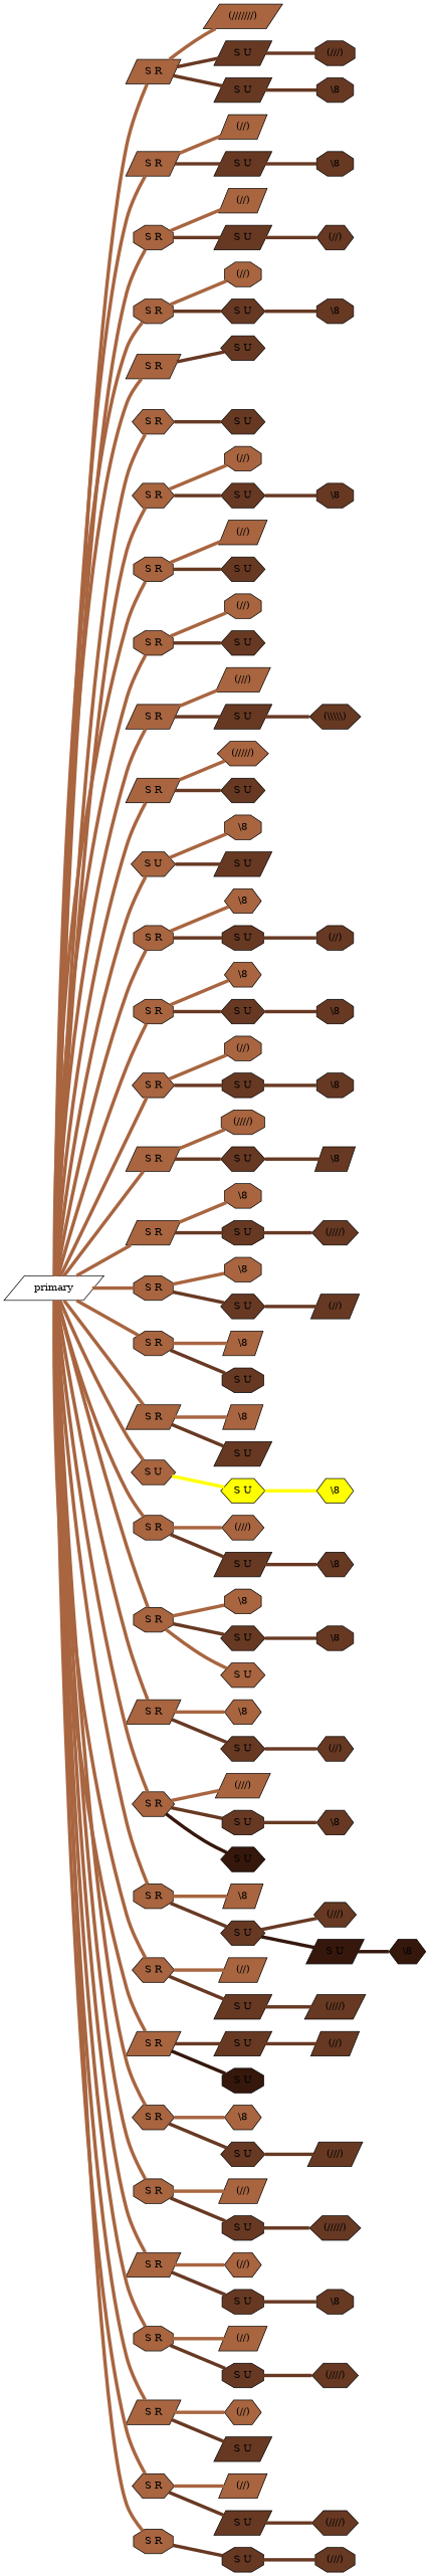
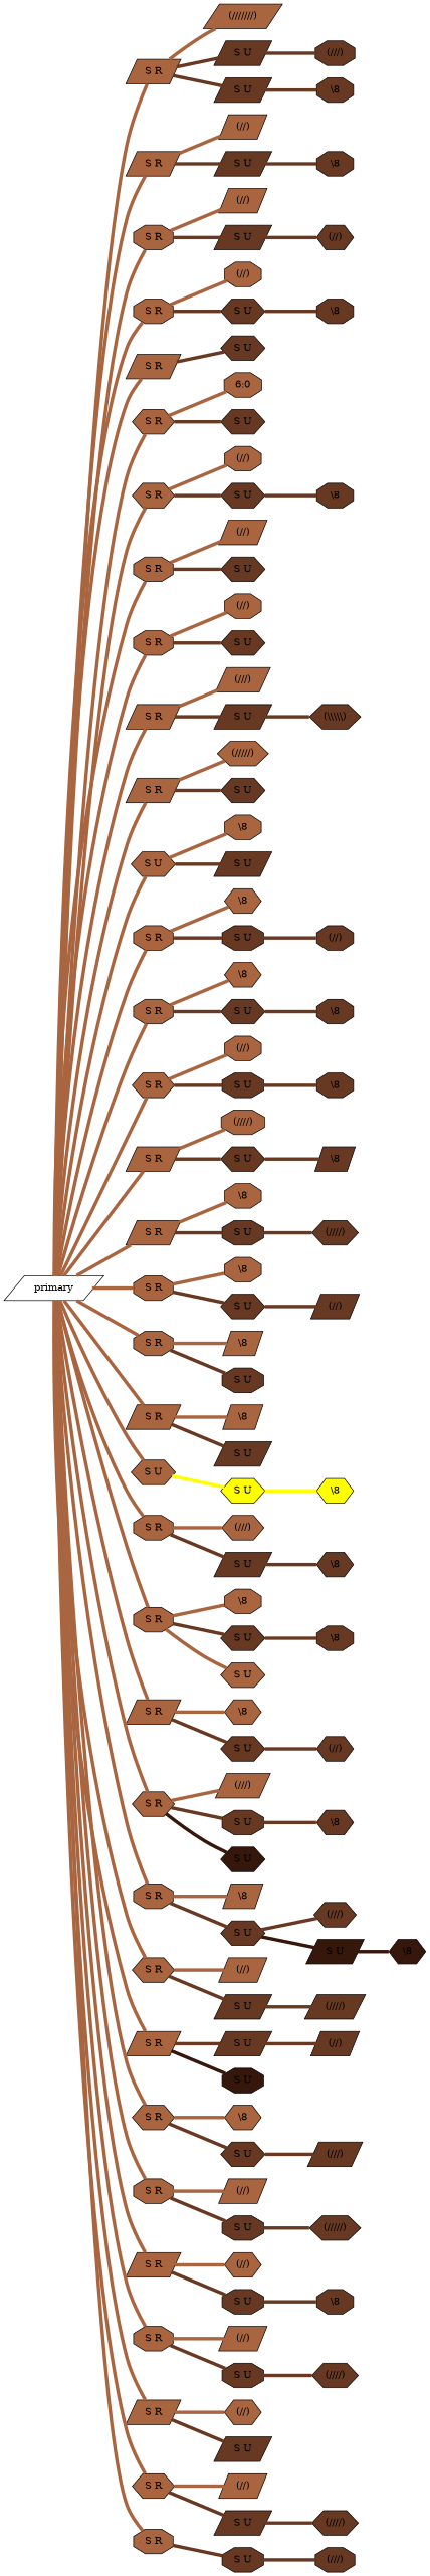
  graph {
    rankdir=LR
    node [fillcolor="#A86540" style=filled shape=hexagon]
    edge [color="#A86540" penwidth=5]
    n1 [label="S R" shape=parallelogram]
    primary [shape=parallelogram fillcolor="" style=""]
    n3 [label="S R" shape=parallelogram]
    n4 [label="S R" shape=octagon]
    n5 [label="S R" shape=octagon]
    n6 [label="S R" shape=parallelogram]
    n7 [label="S R"]
    n8 [label="S R"]
    n9 [label="S R" shape=octagon]
    n10 [label="S R" shape=octagon]
    n11 [label="S R" shape=parallelogram]
    n12 [label="S R" shape=parallelogram]
    n13 [label="S U"]
    n14 [label="S R" shape=octagon]
    n15 [label="S R" shape=octagon]
    n16 [label="S R"]
    n17 [label="S R" shape=parallelogram]
    n18 [label="S R" shape=parallelogram]
    n19 [label="S R" shape=octagon]
    n20 [label="S R" shape=octagon]
    n21 [label="S R" shape=parallelogram]
    n22 [label="S U"]
    n23 [label="S R" shape=octagon]
    n24 [label="S R" shape=octagon]
    n25 [label="S R" shape=parallelogram]
    n26 [label="S R"]
    n27 [label="S R" shape=octagon]
    n28 [label="S R"]
    n29 [label="S R" shape=parallelogram]
    n30 [label="S R"]
    n31 [label="S R" shape=octagon]
    n32 [label="S R" shape=parallelogram]
    n33 [label="S R" shape=octagon]
    n34 [label="S R" shape=parallelogram]
    n35 [label="S R"]
    n36 [label="S R" shape=octagon]
    n37 [label="(///////)" shape=parallelogram]
    n38 [fillcolor="#673923" label="S U" shape=parallelogram]
    n39 [fillcolor="#673923" label="S U" shape=parallelogram]
    n40 [fillcolor="#673923" label="(///)" shape=octagon]
    n41 [fillcolor="#673923" label="\\8" shape=octagon]
    n42 [label="(//)" shape=parallelogram]
    n43 [fillcolor="#673923" label="S U" shape=parallelogram]
    n44 [fillcolor="#673923" label="\\8" shape=octagon]
    n45 [label="(//)" shape=parallelogram]
    n46 [fillcolor="#673923" label="S U" shape=parallelogram]
    n47 [fillcolor="#673923" label="(//)"]
    n48 [label="(//)" shape=octagon]
    n49 [fillcolor="#673923" label="S U"]
    n50 [fillcolor="#673923" label="\\8" shape=octagon]
    n51 [fillcolor="#673923" label="S U"]
+   "6:0" [shape=octagon]
    n53 [fillcolor="#673923" label="S U"]
    n54 [label="(//)" shape=octagon]
    n55 [fillcolor="#673923" label="S U"]
    n56 [fillcolor="#673923" label="\\8" shape=octagon]
    n57 [label="(//)" shape=parallelogram]
    n58 [fillcolor="#673923" label="S U"]
    n59 [label="(//)" shape=octagon]
    n60 [fillcolor="#673923" label="S U"]
    n61 [label="(///)" shape=parallelogram]
    n62 [fillcolor="#673923" label="S U" shape=parallelogram]
    n63 [fillcolor="#673923" label="(\\\\\\\\\\)"]
    n64 [label="(/////)"]
    n65 [fillcolor="#673923" label="S U"]
    n66 [label="\\8" shape=octagon]
    n67 [fillcolor="#673923" label="S U" shape=parallelogram]
    n68 [label="\\8"]
    n69 [fillcolor="#673923" label="S U" shape=octagon]
    n70 [fillcolor="#673923" label="(//)" shape=octagon]
    n71 [label="\\8"]
    n72 [fillcolor="#673923" label="S U"]
    n73 [fillcolor="#673923" label="\\8" shape=octagon]
    n74 [label="(//)" shape=octagon]
    n75 [fillcolor="#673923" label="S U" shape=octagon]
    n76 [fillcolor="#673923" label="\\8" shape=octagon]
    n77 [label="(////)" shape=octagon]
    n78 [fillcolor="#673923" label="S U"]
    n79 [fillcolor="#673923" label="\\8" shape=parallelogram]
    n80 [label="\\8" shape=octagon]
    n81 [fillcolor="#673923" label="S U" shape=octagon]
    n82 [fillcolor="#673923" label="(////)"]
    n83 [label="\\8" shape=octagon]
    n84 [fillcolor="#673923" label="S U"]
    n85 [fillcolor="#673923" label="(//)" shape=parallelogram]
    n86 [label="\\8" shape=parallelogram]
    n87 [fillcolor="#673923" label="S U" shape=octagon]
    n88 [label="\\8" shape=parallelogram]
    n89 [fillcolor="#673923" label="S U" shape=parallelogram]
    n90 [fillcolor=yellow label="S U"]
    n91 [fillcolor=yellow label="\\8"]
    n92 [label="(///)"]
    n93 [fillcolor="#673923" label="S U" shape=parallelogram]
    n94 [fillcolor="#673923" label="\\8"]
    n95 [label="\\8" shape=octagon]
    n96 [fillcolor="#673923" label="S U"]
    n97 [label="S U"]
    n98 [fillcolor="#673923" label="\\8" shape=octagon]
    n99 [label="\\8"]
    n100 [fillcolor="#673923" label="S U"]
    n101 [fillcolor="#673923" label="(//)"]
    n102 [label="(///)" shape=parallelogram]
    n103 [fillcolor="#673923" label="S U" shape=octagon]
    n104 [fillcolor="#35170C" label="S U"]
    n105 [fillcolor="#673923" label="\\8"]
    n106 [label="\\8" shape=parallelogram]
    n107 [fillcolor="#673923" label="S U"]
    n108 [fillcolor="#673923" label="(///)"]
    n109 [fillcolor="#35170C" label="S U" shape=parallelogram]
    n110 [fillcolor="#35170C" label="\\8"]
    n111 [label="(//)" shape=parallelogram]
    n112 [fillcolor="#673923" label="S U" shape=parallelogram]
    n113 [fillcolor="#673923" label="(////)" shape=parallelogram]
    n114 [fillcolor="#673923" label="S U" shape=parallelogram]
    n115 [fillcolor="#35170C" label="S U" shape=octagon]
    n116 [fillcolor="#673923" label="(//)" shape=parallelogram]
    n117 [label="\\8"]
    n118 [fillcolor="#673923" label="S U"]
    n119 [fillcolor="#673923" label="(///)" shape=parallelogram]
    n120 [label="(//)" shape=parallelogram]
    n121 [fillcolor="#673923" label="S U" shape=octagon]
    n122 [fillcolor="#673923" label="(/////)"]
    n123 [label="(//)"]
    n124 [fillcolor="#673923" label="S U" shape=octagon]
    n125 [fillcolor="#673923" label="\\8" shape=octagon]
    n126 [label="(//)" shape=parallelogram]
    n127 [fillcolor="#673923" label="S U" shape=octagon]
    n128 [fillcolor="#673923" label="(////)"]
    n129 [label="(//)"]
    n130 [fillcolor="#673923" label="S U" shape=parallelogram]
    n131 [label="(//)" shape=parallelogram]
    n132 [fillcolor="#673923" label="S U" shape=parallelogram]
    n133 [fillcolor="#673923" label="(////)"]
    n134 [fillcolor="#673923" label="S U" shape=octagon]
    n135 [fillcolor="#673923" label="(///)" shape=octagon]
    n1 -- n37
    n1 -- n38 [color="#673923"]
    n1 -- n39 [color="#673923"]
    primary -- n1
    primary -- n3
    primary -- n4
    primary -- n5
    primary -- n6
    primary -- n7
    primary -- n8
    primary -- n9
    primary -- n10
    primary -- n11
    primary -- n12
    primary -- n13
    primary -- n14
    primary -- n15
    primary -- n16
    primary -- n17
    primary -- n18
    primary -- n19
    primary -- n20
    primary -- n21
    primary -- n22
    primary -- n23
    primary -- n24
    primary -- n25
    primary -- n26
    primary -- n27
    primary -- n28
    primary -- n29
    primary -- n30
    primary -- n31
    primary -- n32
    primary -- n33
    primary -- n34
    primary -- n35
    primary -- n36
    n3 -- n42
    n3 -- n43 [color="#673923"]
    n4 -- n45
    n4 -- n46 [color="#673923"]
    n5 -- n48
    n5 -- n49 [color="#673923"]
    n6 -- n51 [color="#673923"]
+   n7 -- "6:0"
    n7 -- n53 [color="#673923"]
    n8 -- n54
    n8 -- n55 [color="#673923"]
    n9 -- n57
    n9 -- n58 [color="#673923"]
    n10 -- n59
    n10 -- n60 [color="#673923"]
    n11 -- n61
    n11 -- n62 [color="#673923"]
    n12 -- n64
    n12 -- n65 [color="#673923"]
    n13 -- n66
    n13 -- n67 [color="#673923"]
    n14 -- n68
    n14 -- n69 [color="#673923"]
    n15 -- n71
    n15 -- n72 [color="#673923"]
    n16 -- n74
    n16 -- n75 [color="#673923"]
    n17 -- n77
    n17 -- n78 [color="#673923"]
    n18 -- n80
    n18 -- n81 [color="#673923"]
    n19 -- n83
    n19 -- n84 [color="#673923"]
    n20 -- n86
    n20 -- n87 [color="#673923"]
    n21 -- n88
    n21 -- n89 [color="#673923"]
    n22 -- n90 [color=yellow]
    n23 -- n92
    n23 -- n93 [color="#673923"]
    n24 -- n95
    n24 -- n96 [color="#673923"]
    n24 -- n97
    n25 -- n99
    n25 -- n100 [color="#673923"]
    n26 -- n102
    n26 -- n103 [color="#673923"]
    n26 -- n104 [color="#35170C"]
    n27 -- n106
    n27 -- n107 [color="#673923"]
    n28 -- n111
    n28 -- n112 [color="#673923"]
    n29 -- n114 [color="#673923"]
    n29 -- n115 [color="#35170C"]
    n30 -- n117
    n30 -- n118 [color="#673923"]
    n31 -- n120
    n31 -- n121 [color="#673923"]
    n32 -- n123
    n32 -- n124 [color="#673923"]
    n33 -- n126
    n33 -- n127 [color="#673923"]
    n34 -- n129
    n34 -- n130 [color="#673923"]
    n35 -- n131
    n35 -- n132 [color="#673923"]
    n36 -- n134 [color="#673923"]
    n38 -- n40 [color="#673923"]
    n39 -- n41 [color="#673923"]
    n43 -- n44 [color="#673923"]
    n46 -- n47 [color="#673923"]
    n49 -- n50 [color="#673923"]
    n55 -- n56 [color="#673923"]
    n62 -- n63 [color="#673923"]
    n69 -- n70 [color="#673923"]
    n72 -- n73 [color="#673923"]
    n75 -- n76 [color="#673923"]
    n78 -- n79 [color="#673923"]
    n81 -- n82 [color="#673923"]
    n84 -- n85 [color="#673923"]
    n90 -- n91 [color=yellow]
    n93 -- n94 [color="#673923"]
    n96 -- n98 [color="#673923"]
    n100 -- n101 [color="#673923"]
    n103 -- n105 [color="#673923"]
    n107 -- n108 [color="#673923"]
    n107 -- n109 [color="#35170C"]
    n109 -- n110 [color="#35170C"]
    n112 -- n113 [color="#673923"]
    n114 -- n116 [color="#673923"]
    n118 -- n119 [color="#673923"]
    n121 -- n122 [color="#673923"]
    n124 -- n125 [color="#673923"]
    n127 -- n128 [color="#673923"]
    n132 -- n133 [color="#673923"]
    n134 -- n135 [color="#673923"]
  }
